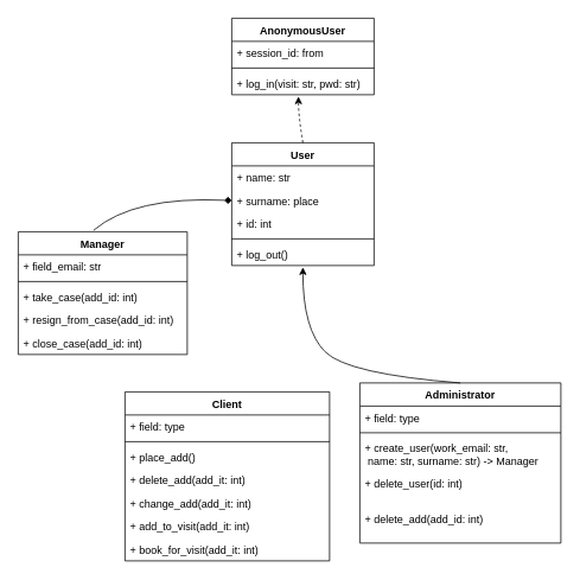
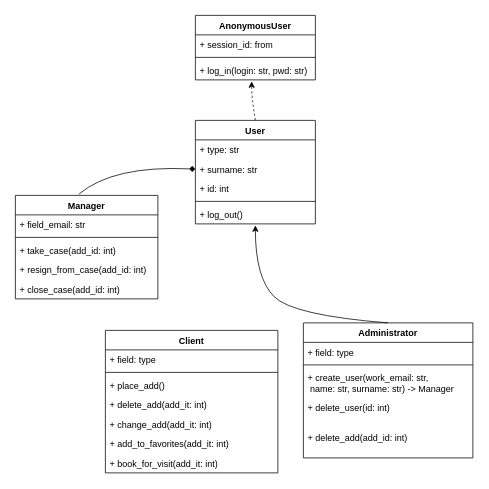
  <mxCell id="0" />
  <mxCell id="1" parent="0" />
  <mxCell id="2" value="User" style="swimlane;fontStyle=1;align=center;verticalAlign=top;childLayout=stackLayout;horizontal=1;startSize=26;horizontalStack=0;resizeParent=1;resizeParentMax=0;resizeLast=0;collapsible=1;marginBottom=0;" vertex="1" parent="1"><mxGeometry x="260" y="160" width="160" height="138" as="geometry"><mxRectangle x="270" y="170" width="60" height="26" as="alternateBounds" /></mxGeometry></mxCell>
- <mxCell id="3" value="+ name: str&#10;" style="text;strokeColor=none;fillColor=none;align=left;verticalAlign=top;spacingLeft=4;spacingRight=4;overflow=hidden;rotatable=0;points=[[0,0.5],[1,0.5]];portConstraint=eastwest;" vertex="1" parent="2"><mxGeometry y="26" width="160" height="26" as="geometry" /></mxCell>
- <mxCell id="4" value="+ surname: place&#10;" style="text;strokeColor=none;fillColor=none;align=left;verticalAlign=top;spacingLeft=4;spacingRight=4;overflow=hidden;rotatable=0;points=[[0,0.5],[1,0.5]];portConstraint=eastwest;" vertex="1" parent="2"><mxGeometry y="52" width="160" height="26" as="geometry" /></mxCell>
+ <mxCell id="3" value="+ type: str&#10;" style="text;strokeColor=none;fillColor=none;align=left;verticalAlign=top;spacingLeft=4;spacingRight=4;overflow=hidden;rotatable=0;points=[[0,0.5],[1,0.5]];portConstraint=eastwest;" vertex="1" parent="2"><mxGeometry y="26" width="160" height="26" as="geometry" /></mxCell>
+ <mxCell id="4" value="+ surname: str&#10;" style="text;strokeColor=none;fillColor=none;align=left;verticalAlign=top;spacingLeft=4;spacingRight=4;overflow=hidden;rotatable=0;points=[[0,0.5],[1,0.5]];portConstraint=eastwest;" vertex="1" parent="2"><mxGeometry y="52" width="160" height="26" as="geometry" /></mxCell>
  <mxCell id="5" value="+ id: int&#10;" style="text;strokeColor=none;fillColor=none;align=left;verticalAlign=top;spacingLeft=4;spacingRight=4;overflow=hidden;rotatable=0;points=[[0,0.5],[1,0.5]];portConstraint=eastwest;fontStyle=0" vertex="1" parent="2"><mxGeometry y="78" width="160" height="26" as="geometry" /></mxCell>
  <mxCell id="6" value="" style="line;strokeWidth=1;fillColor=none;align=left;verticalAlign=middle;spacingTop=-1;spacingLeft=3;spacingRight=3;rotatable=0;labelPosition=right;points=[];portConstraint=eastwest;" vertex="1" parent="2"><mxGeometry y="104" width="160" height="8" as="geometry" /></mxCell>
  <mxCell id="7" value="+ log_out()" style="text;strokeColor=none;fillColor=none;align=left;verticalAlign=top;spacingLeft=4;spacingRight=4;overflow=hidden;rotatable=0;points=[[0,0.5],[1,0.5]];portConstraint=eastwest;" vertex="1" parent="2"><mxGeometry y="112" width="160" height="26" as="geometry" /></mxCell>
  <mxCell id="8" value="AnonymousUser" style="swimlane;fontStyle=1;align=center;verticalAlign=top;childLayout=stackLayout;horizontal=1;startSize=26;horizontalStack=0;resizeParent=1;resizeParentMax=0;resizeLast=0;collapsible=1;marginBottom=0;" vertex="1" parent="1"><mxGeometry x="260" y="20" width="160" height="86" as="geometry" /></mxCell>
  <mxCell id="9" value="+ session_id: from" style="text;strokeColor=none;fillColor=none;align=left;verticalAlign=top;spacingLeft=4;spacingRight=4;overflow=hidden;rotatable=0;points=[[0,0.5],[1,0.5]];portConstraint=eastwest;" vertex="1" parent="8"><mxGeometry y="26" width="160" height="26" as="geometry" /></mxCell>
  <mxCell id="10" value="" style="line;strokeWidth=1;fillColor=none;align=left;verticalAlign=middle;spacingTop=-1;spacingLeft=3;spacingRight=3;rotatable=0;labelPosition=right;points=[];portConstraint=eastwest;" vertex="1" parent="8"><mxGeometry y="52" width="160" height="8" as="geometry" /></mxCell>
- <mxCell id="11" value="+ log_in(visit: str, pwd: str)" style="text;strokeColor=none;fillColor=none;align=left;verticalAlign=top;spacingLeft=4;spacingRight=4;overflow=hidden;rotatable=0;points=[[0,0.5],[1,0.5]];portConstraint=eastwest;" vertex="1" parent="8"><mxGeometry y="60" width="160" height="26" as="geometry" /></mxCell>
+ <mxCell id="11" value="+ log_in(login: str, pwd: str)" style="text;strokeColor=none;fillColor=none;align=left;verticalAlign=top;spacingLeft=4;spacingRight=4;overflow=hidden;rotatable=0;points=[[0,0.5],[1,0.5]];portConstraint=eastwest;" vertex="1" parent="8"><mxGeometry y="60" width="160" height="26" as="geometry" /></mxCell>
  <mxCell id="12" value="Administrator" style="swimlane;fontStyle=1;align=center;verticalAlign=top;childLayout=stackLayout;horizontal=1;startSize=26;horizontalStack=0;resizeParent=1;resizeParentMax=0;resizeLast=0;collapsible=1;marginBottom=0;" vertex="1" parent="1"><mxGeometry x="404" y="430" width="226" height="180" as="geometry" /></mxCell>
  <mxCell id="13" value="+ field: type" style="text;strokeColor=none;fillColor=none;align=left;verticalAlign=top;spacingLeft=4;spacingRight=4;overflow=hidden;rotatable=0;points=[[0,0.5],[1,0.5]];portConstraint=eastwest;" vertex="1" parent="12"><mxGeometry y="26" width="226" height="26" as="geometry" /></mxCell>
  <mxCell id="14" value="" style="line;strokeWidth=1;fillColor=none;align=left;verticalAlign=middle;spacingTop=-1;spacingLeft=3;spacingRight=3;rotatable=0;labelPosition=right;points=[];portConstraint=eastwest;" vertex="1" parent="12"><mxGeometry y="52" width="226" height="8" as="geometry" /></mxCell>
  <mxCell id="15" value="+ create_user(work_email: str,&#10; name: str, surname: str) -&gt; Manager" style="text;strokeColor=none;fillColor=none;align=left;verticalAlign=top;spacingLeft=4;spacingRight=4;overflow=hidden;rotatable=0;points=[[0,0.5],[1,0.5]];portConstraint=eastwest;" vertex="1" parent="12"><mxGeometry y="60" width="226" height="40" as="geometry" /></mxCell>
  <mxCell id="16" value="+ delete_user(id: int)" style="text;strokeColor=none;fillColor=none;align=left;verticalAlign=top;spacingLeft=4;spacingRight=4;overflow=hidden;rotatable=0;points=[[0,0.5],[1,0.5]];portConstraint=eastwest;" vertex="1" parent="12"><mxGeometry y="100" width="226" height="40" as="geometry" /></mxCell>
  <mxCell id="17" value="+ delete_add(add_id: int)" style="text;strokeColor=none;fillColor=none;align=left;verticalAlign=top;spacingLeft=4;spacingRight=4;overflow=hidden;rotatable=0;points=[[0,0.5],[1,0.5]];portConstraint=eastwest;" vertex="1" parent="12"><mxGeometry y="140" width="226" height="40" as="geometry" /></mxCell>
  <mxCell id="18" value="Client" style="swimlane;fontStyle=1;align=center;verticalAlign=top;childLayout=stackLayout;horizontal=1;startSize=26;horizontalStack=0;resizeParent=1;resizeParentMax=0;resizeLast=0;collapsible=1;marginBottom=0;" vertex="1" parent="1"><mxGeometry x="140" y="440" width="230" height="190" as="geometry" /></mxCell>
  <mxCell id="19" value="+ field: type" style="text;strokeColor=none;fillColor=none;align=left;verticalAlign=top;spacingLeft=4;spacingRight=4;overflow=hidden;rotatable=0;points=[[0,0.5],[1,0.5]];portConstraint=eastwest;" vertex="1" parent="18"><mxGeometry y="26" width="230" height="26" as="geometry" /></mxCell>
  <mxCell id="20" value="" style="line;strokeWidth=1;fillColor=none;align=left;verticalAlign=middle;spacingTop=-1;spacingLeft=3;spacingRight=3;rotatable=0;labelPosition=right;points=[];portConstraint=eastwest;" vertex="1" parent="18"><mxGeometry y="52" width="230" height="8" as="geometry" /></mxCell>
  <mxCell id="21" value="+ place_add() " style="text;strokeColor=none;fillColor=none;align=left;verticalAlign=top;spacingLeft=4;spacingRight=4;overflow=hidden;rotatable=0;points=[[0,0.5],[1,0.5]];portConstraint=eastwest;" vertex="1" parent="18"><mxGeometry y="60" width="230" height="26" as="geometry" /></mxCell>
  <mxCell id="22" value="+ delete_add(add_it: int) " style="text;strokeColor=none;fillColor=none;align=left;verticalAlign=top;spacingLeft=4;spacingRight=4;overflow=hidden;rotatable=0;points=[[0,0.5],[1,0.5]];portConstraint=eastwest;" vertex="1" parent="18"><mxGeometry y="86" width="230" height="26" as="geometry" /></mxCell>
  <mxCell id="23" value="+ change_add(add_it: int) " style="text;strokeColor=none;fillColor=none;align=left;verticalAlign=top;spacingLeft=4;spacingRight=4;overflow=hidden;rotatable=0;points=[[0,0.5],[1,0.5]];portConstraint=eastwest;" vertex="1" parent="18"><mxGeometry y="112" width="230" height="26" as="geometry" /></mxCell>
- <mxCell id="24" value="+ add_to_visit(add_it: int) " style="text;strokeColor=none;fillColor=none;align=left;verticalAlign=top;spacingLeft=4;spacingRight=4;overflow=hidden;rotatable=0;points=[[0,0.5],[1,0.5]];portConstraint=eastwest;" vertex="1" parent="18"><mxGeometry y="138" width="230" height="26" as="geometry" /></mxCell>
+ <mxCell id="24" value="+ add_to_favorites(add_it: int) " style="text;strokeColor=none;fillColor=none;align=left;verticalAlign=top;spacingLeft=4;spacingRight=4;overflow=hidden;rotatable=0;points=[[0,0.5],[1,0.5]];portConstraint=eastwest;" vertex="1" parent="18"><mxGeometry y="138" width="230" height="26" as="geometry" /></mxCell>
  <mxCell id="25" value="+ book_for_visit(add_it: int) " style="text;strokeColor=none;fillColor=none;align=left;verticalAlign=top;spacingLeft=4;spacingRight=4;overflow=hidden;rotatable=0;points=[[0,0.5],[1,0.5]];portConstraint=eastwest;" vertex="1" parent="18"><mxGeometry y="164" width="230" height="26" as="geometry" /></mxCell>
  <mxCell id="26" value="Manager" style="swimlane;fontStyle=1;align=center;verticalAlign=top;childLayout=stackLayout;horizontal=1;startSize=26;horizontalStack=0;resizeParent=1;resizeParentMax=0;resizeLast=0;collapsible=1;marginBottom=0;" vertex="1" parent="1"><mxGeometry x="20" y="260" width="190" height="138" as="geometry" /></mxCell>
  <mxCell id="27" value="+ field_email: str" style="text;strokeColor=none;fillColor=none;align=left;verticalAlign=top;spacingLeft=4;spacingRight=4;overflow=hidden;rotatable=0;points=[[0,0.5],[1,0.5]];portConstraint=eastwest;" vertex="1" parent="26"><mxGeometry y="26" width="190" height="26" as="geometry" /></mxCell>
  <mxCell id="28" value="" style="line;strokeWidth=1;fillColor=none;align=left;verticalAlign=middle;spacingTop=-1;spacingLeft=3;spacingRight=3;rotatable=0;labelPosition=right;points=[];portConstraint=eastwest;" vertex="1" parent="26"><mxGeometry y="52" width="190" height="8" as="geometry" /></mxCell>
  <mxCell id="29" value="+ take_case(add_id: int)" style="text;strokeColor=none;fillColor=none;align=left;verticalAlign=top;spacingLeft=4;spacingRight=4;overflow=hidden;rotatable=0;points=[[0,0.5],[1,0.5]];portConstraint=eastwest;" vertex="1" parent="26"><mxGeometry y="60" width="190" height="26" as="geometry" /></mxCell>
  <mxCell id="30" value="+ resign_from_case(add_id: int)" style="text;strokeColor=none;fillColor=none;align=left;verticalAlign=top;spacingLeft=4;spacingRight=4;overflow=hidden;rotatable=0;points=[[0,0.5],[1,0.5]];portConstraint=eastwest;" vertex="1" parent="26"><mxGeometry y="86" width="190" height="26" as="geometry" /></mxCell>
  <mxCell id="31" value="+ close_case(add_id: int)" style="text;strokeColor=none;fillColor=none;align=left;verticalAlign=top;spacingLeft=4;spacingRight=4;overflow=hidden;rotatable=0;points=[[0,0.5],[1,0.5]];portConstraint=eastwest;" vertex="1" parent="26"><mxGeometry y="112" width="190" height="26" as="geometry" /></mxCell>
  <mxCell id="32" value="" style="curved=1;endArrow=classic;html=1;exitX=0.5;exitY=0;exitDx=0;exitDy=0;" edge="1" parent="1" source="12"><mxGeometry width="50" height="50" relative="1" as="geometry"><mxPoint x="340" y="420" as="sourcePoint" /><mxPoint x="340" y="300" as="targetPoint" /><Array as="points"><mxPoint x="390" y="420" /><mxPoint x="340" y="370" /></Array></mxGeometry></mxCell>
  <mxCell id="33" value="" style="curved=1;endArrow=classic;html=1;entryX=0.469;entryY=1.077;entryDx=0;entryDy=0;entryPerimeter=0;exitX=0.5;exitY=0;exitDx=0;exitDy=0;dashed=1;" edge="1" parent="1" source="2" target="11"><mxGeometry width="50" height="50" relative="1" as="geometry"><mxPoint x="370" y="250" as="sourcePoint" /><mxPoint x="420" y="200" as="targetPoint" /><Array as="points"><mxPoint x="335" y="130" /></Array></mxGeometry></mxCell>
  <mxCell id="34" value="" style="curved=1;endArrow=diamond;html=1;exitX=0.446;exitY=-0.012;exitDx=0;exitDy=0;exitPerimeter=0;entryX=0;entryY=0.5;entryDx=0;entryDy=0;" edge="1" parent="1" source="26" target="4"><mxGeometry width="50" height="50" relative="1" as="geometry"><mxPoint x="100" y="220" as="sourcePoint" /><mxPoint x="150" y="170" as="targetPoint" /><Array as="points"><mxPoint x="150" y="220" /></Array></mxGeometry></mxCell>
